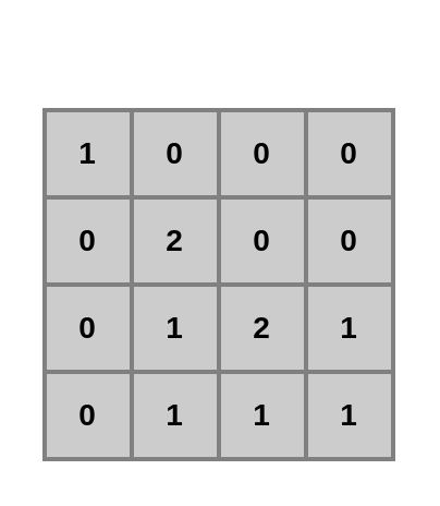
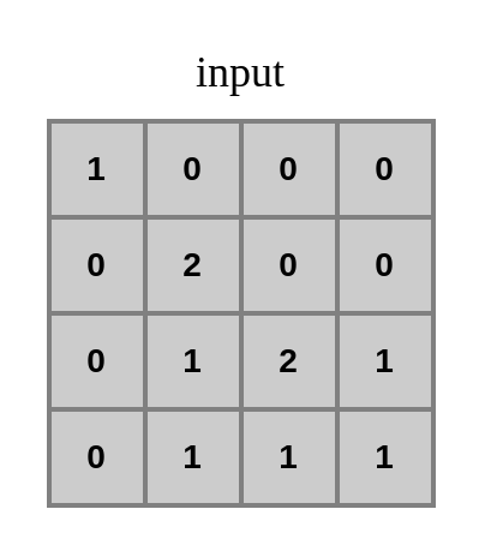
  <mxCell id="0" />
  <mxCell id="1" parent="0" />
  <mxCell id="2" value="1" style="whiteSpace=wrap;html=1;aspect=fixed;horizontal=1;verticalAlign=middle;fontSize=14;fillColor=#CCCCCC;fontStyle=1;strokeColor=#808080;strokeWidth=2;" vertex="1" parent="1"><mxGeometry x="20" y="50" width="40" height="40" as="geometry" /></mxCell>
  <mxCell id="3" value="0" style="whiteSpace=wrap;html=1;aspect=fixed;horizontal=1;verticalAlign=middle;fontSize=14;fillColor=#CCCCCC;fontStyle=1;strokeColor=#808080;strokeWidth=2;" vertex="1" parent="1"><mxGeometry x="60" y="50" width="40" height="40" as="geometry" /></mxCell>
  <mxCell id="4" value="0" style="whiteSpace=wrap;html=1;aspect=fixed;horizontal=1;verticalAlign=middle;fontSize=14;fillColor=#CCCCCC;fontStyle=1;strokeColor=#808080;strokeWidth=2;" vertex="1" parent="1"><mxGeometry x="100" y="50" width="40" height="40" as="geometry" /></mxCell>
  <mxCell id="5" value="0" style="whiteSpace=wrap;html=1;aspect=fixed;horizontal=1;verticalAlign=middle;fontSize=14;fillColor=#CCCCCC;fontStyle=1;strokeColor=#808080;strokeWidth=2;" vertex="1" parent="1"><mxGeometry x="140" y="50" width="40" height="40" as="geometry" /></mxCell>
  <mxCell id="6" value="0" style="whiteSpace=wrap;html=1;aspect=fixed;horizontal=1;verticalAlign=middle;fontSize=14;fillColor=#CCCCCC;fontStyle=1;strokeColor=#808080;strokeWidth=2;" vertex="1" parent="1"><mxGeometry x="20" y="90" width="40" height="40" as="geometry" /></mxCell>
  <mxCell id="7" value="2" style="whiteSpace=wrap;html=1;aspect=fixed;horizontal=1;verticalAlign=middle;fontSize=14;fillColor=#CCCCCC;fontStyle=1;strokeColor=#808080;strokeWidth=2;" vertex="1" parent="1"><mxGeometry x="60" y="90" width="40" height="40" as="geometry" /></mxCell>
  <mxCell id="8" value="0" style="whiteSpace=wrap;html=1;aspect=fixed;horizontal=1;verticalAlign=middle;fontSize=14;fillColor=#CCCCCC;fontStyle=1;strokeColor=#808080;strokeWidth=2;" vertex="1" parent="1"><mxGeometry x="100" y="90" width="40" height="40" as="geometry" /></mxCell>
  <mxCell id="9" value="0" style="whiteSpace=wrap;html=1;aspect=fixed;horizontal=1;verticalAlign=middle;fontSize=14;fillColor=#CCCCCC;fontStyle=1;strokeColor=#808080;strokeWidth=2;" vertex="1" parent="1"><mxGeometry x="140" y="90" width="40" height="40" as="geometry" /></mxCell>
  <mxCell id="10" value="0" style="whiteSpace=wrap;html=1;aspect=fixed;horizontal=1;verticalAlign=middle;fontSize=14;fillColor=#CCCCCC;fontStyle=1;strokeColor=#808080;strokeWidth=2;" vertex="1" parent="1"><mxGeometry x="20" y="130" width="40" height="40" as="geometry" /></mxCell>
  <mxCell id="11" value="1" style="whiteSpace=wrap;html=1;aspect=fixed;horizontal=1;verticalAlign=middle;fontSize=14;fillColor=#CCCCCC;fontStyle=1;strokeColor=#808080;strokeWidth=2;" vertex="1" parent="1"><mxGeometry x="60" y="130" width="40" height="40" as="geometry" /></mxCell>
  <mxCell id="12" value="2" style="whiteSpace=wrap;html=1;aspect=fixed;horizontal=1;verticalAlign=middle;fontSize=14;fillColor=#CCCCCC;fontStyle=1;strokeColor=#808080;strokeWidth=2;" vertex="1" parent="1"><mxGeometry x="100" y="130" width="40" height="40" as="geometry" /></mxCell>
  <mxCell id="13" value="1" style="whiteSpace=wrap;html=1;aspect=fixed;horizontal=1;verticalAlign=middle;fontSize=14;fillColor=#CCCCCC;fontStyle=1;strokeColor=#808080;strokeWidth=2;" vertex="1" parent="1"><mxGeometry x="140" y="130" width="40" height="40" as="geometry" /></mxCell>
  <mxCell id="14" value="0" style="whiteSpace=wrap;html=1;aspect=fixed;horizontal=1;verticalAlign=middle;fontSize=14;fillColor=#CCCCCC;fontStyle=1;strokeColor=#808080;strokeWidth=2;" vertex="1" parent="1"><mxGeometry x="20" y="170" width="40" height="40" as="geometry" /></mxCell>
  <mxCell id="15" value="1" style="whiteSpace=wrap;html=1;aspect=fixed;horizontal=1;verticalAlign=middle;fontSize=14;fillColor=#CCCCCC;fontStyle=1;strokeColor=#808080;strokeWidth=2;" vertex="1" parent="1"><mxGeometry x="60" y="170" width="40" height="40" as="geometry" /></mxCell>
  <mxCell id="16" value="1" style="whiteSpace=wrap;html=1;aspect=fixed;horizontal=1;verticalAlign=middle;fontSize=14;fillColor=#CCCCCC;fontStyle=1;strokeColor=#808080;strokeWidth=2;" vertex="1" parent="1"><mxGeometry x="100" y="170" width="40" height="40" as="geometry" /></mxCell>
  <mxCell id="17" value="1" style="whiteSpace=wrap;html=1;aspect=fixed;horizontal=1;verticalAlign=middle;fontSize=14;fillColor=#CCCCCC;fontStyle=1;strokeColor=#808080;strokeWidth=2;" vertex="1" parent="1"><mxGeometry x="140" y="170" width="40" height="40" as="geometry" /></mxCell>
+ <mxCell id="18" value="&lt;font style=&quot;font-size: 18px&quot; face=&quot;lmodern&quot;&gt;input&lt;br&gt;&lt;/font&gt;" style="text;html=1;strokeColor=none;fillColor=none;align=center;verticalAlign=middle;whiteSpace=wrap;rounded=0;" vertex="1" parent="1"><mxGeometry x="30" y="20" width="140" height="20" as="geometry" /></mxCell>
